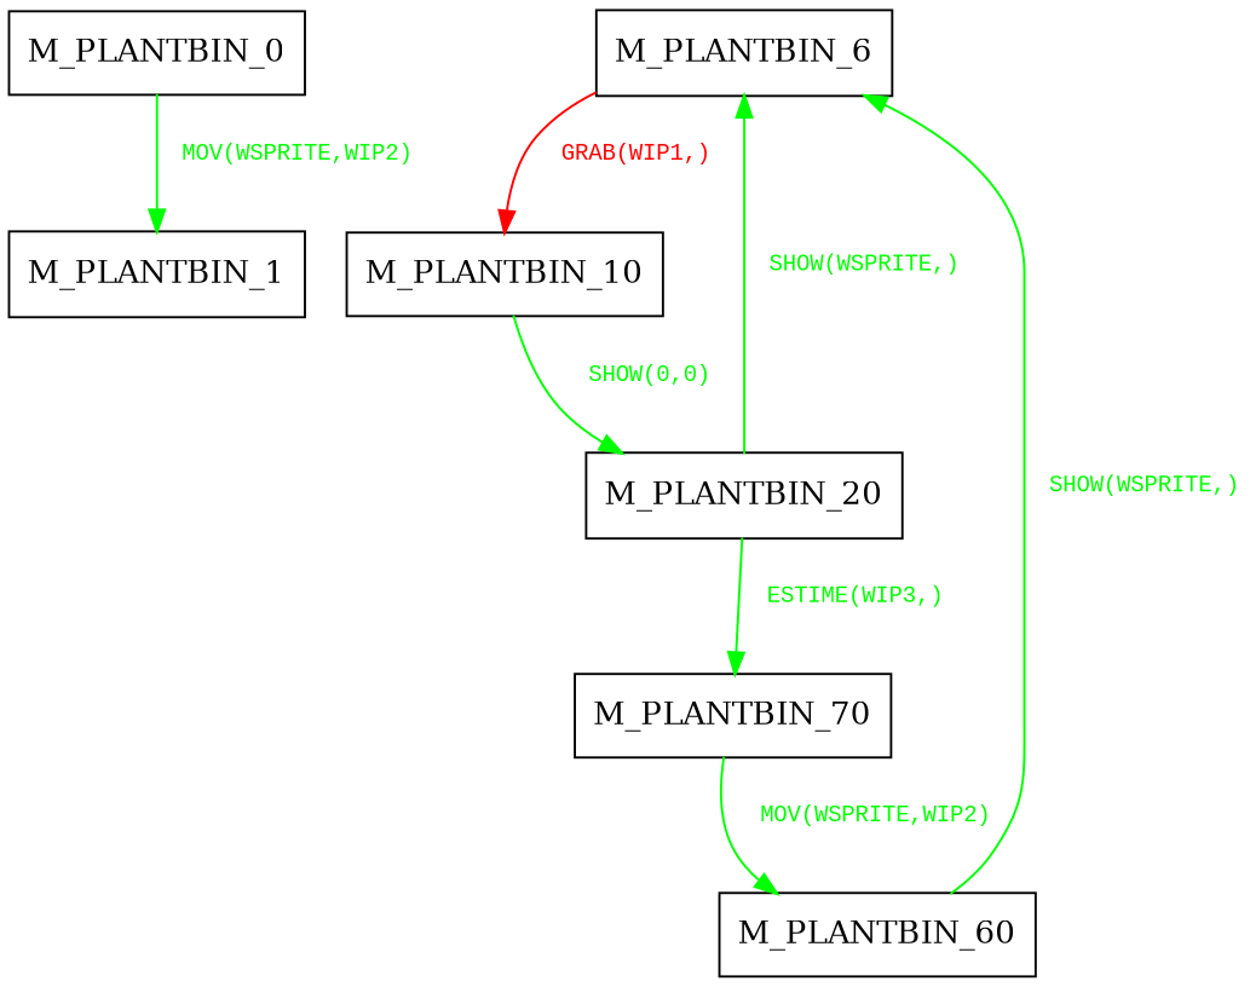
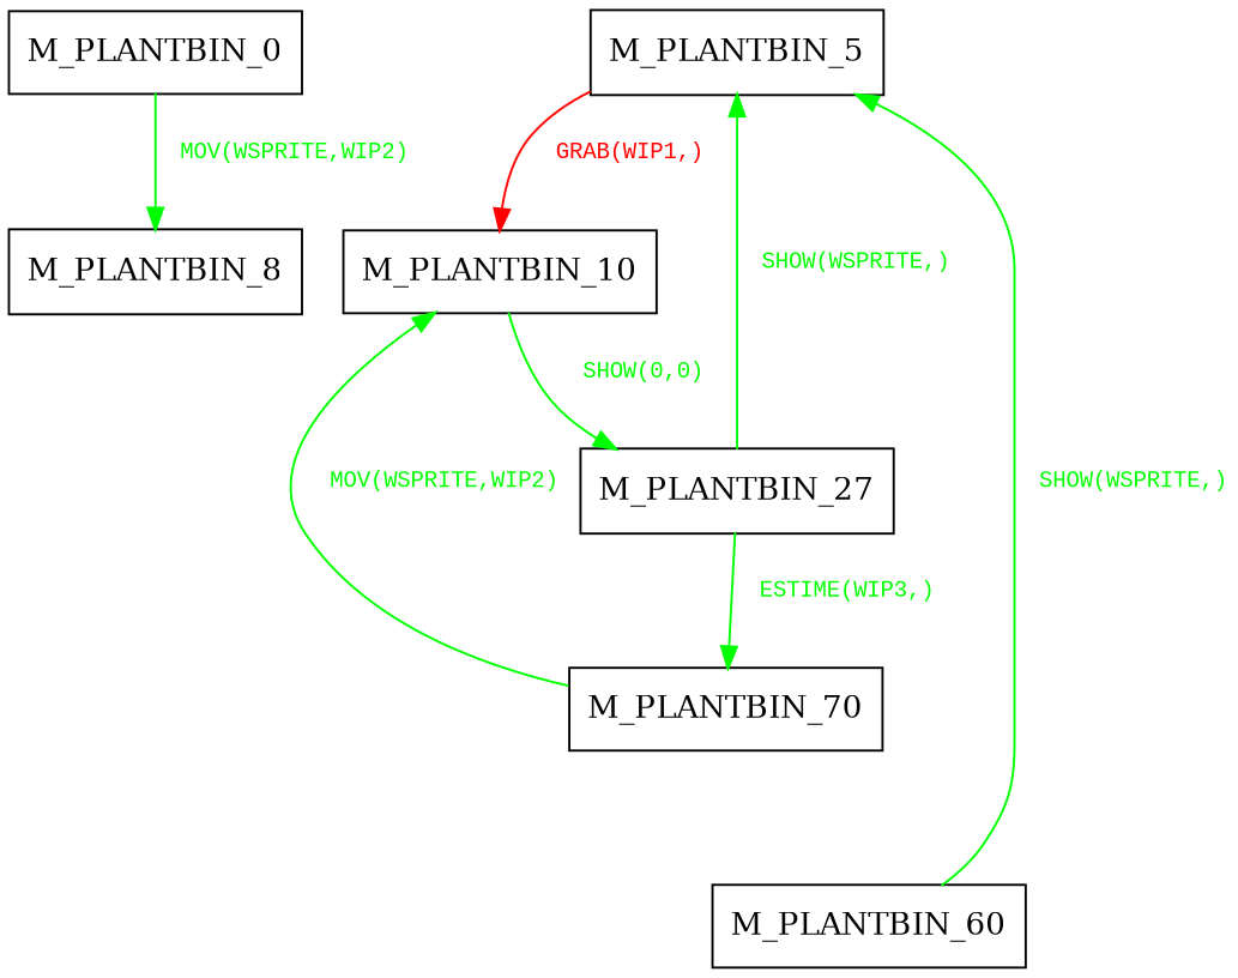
  digraph {
    node [shape=record]
    edge [color=green fontcolor=green]
    M_PLANTBIN_0
-   M_PLANTBIN_1
-   M_PLANTBIN_5 [label=M_PLANTBIN_6]
+   M_PLANTBIN_1 [label=M_PLANTBIN_8]
+   M_PLANTBIN_5
    M_PLANTBIN_10
-   M_PLANTBIN_20
+   M_PLANTBIN_20 [label=M_PLANTBIN_27]
    n6 [label=M_PLANTBIN_70]
    n7 [label=M_PLANTBIN_60]
    M_PLANTBIN_0 -> M_PLANTBIN_1 [label=< <font face="Courier New" point-size="10"> MOV(WSPRITE,WIP2)<br/> </font>>]
    M_PLANTBIN_5 -> M_PLANTBIN_10 [color=red fontcolor=red label=< <font face="Courier New" point-size="10"> GRAB(WIP1,)<br/> </font>>]
    M_PLANTBIN_10 -> M_PLANTBIN_20 [label=< <font face="Courier New" point-size="10"> SHOW(0,0)<br/> </font>>]
    M_PLANTBIN_20 -> M_PLANTBIN_5 [label=< <font face="Courier New" point-size="10"> SHOW(WSPRITE,)<br/> </font>>]
    M_PLANTBIN_20 -> n6 [label=< <font face="Courier New" point-size="10"> ESTIME(WIP3,)<br/> </font>>]
-   n6 -> n7 [label=< <font face="Courier New" point-size="10"> MOV(WSPRITE,WIP2)<br/> </font>>]
+   n6 -> M_PLANTBIN_10 [label=< <font face="Courier New" point-size="10"> MOV(WSPRITE,WIP2)<br/> </font>>]
    n7 -> M_PLANTBIN_5 [label=< <font face="Courier New" point-size="10"> SHOW(WSPRITE,)<br/> </font>>]
  }
